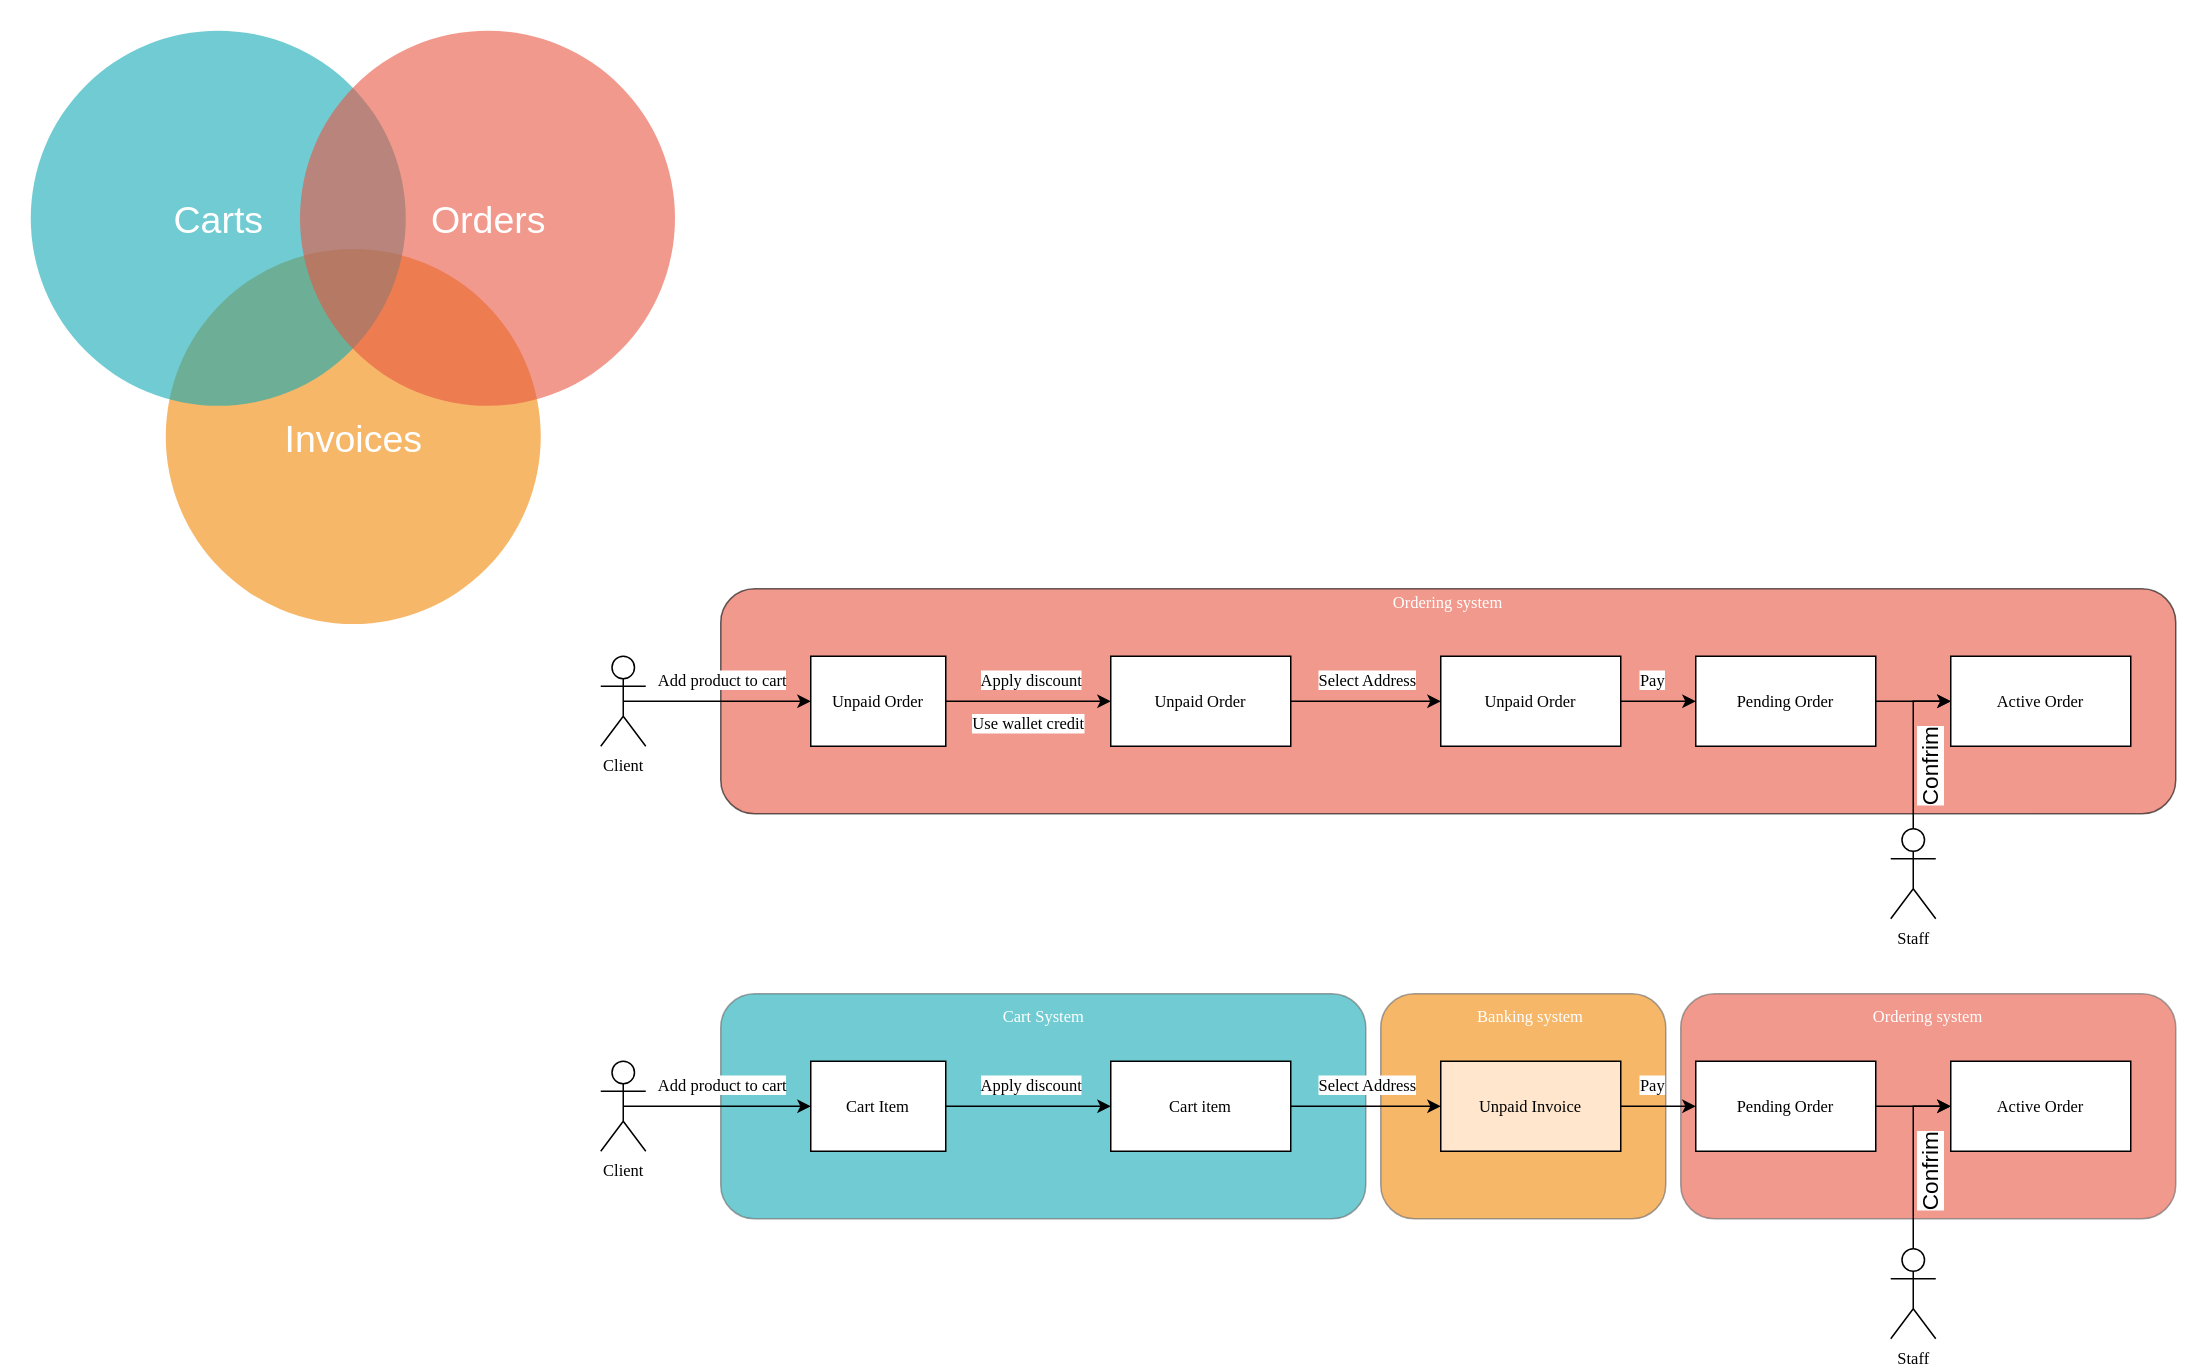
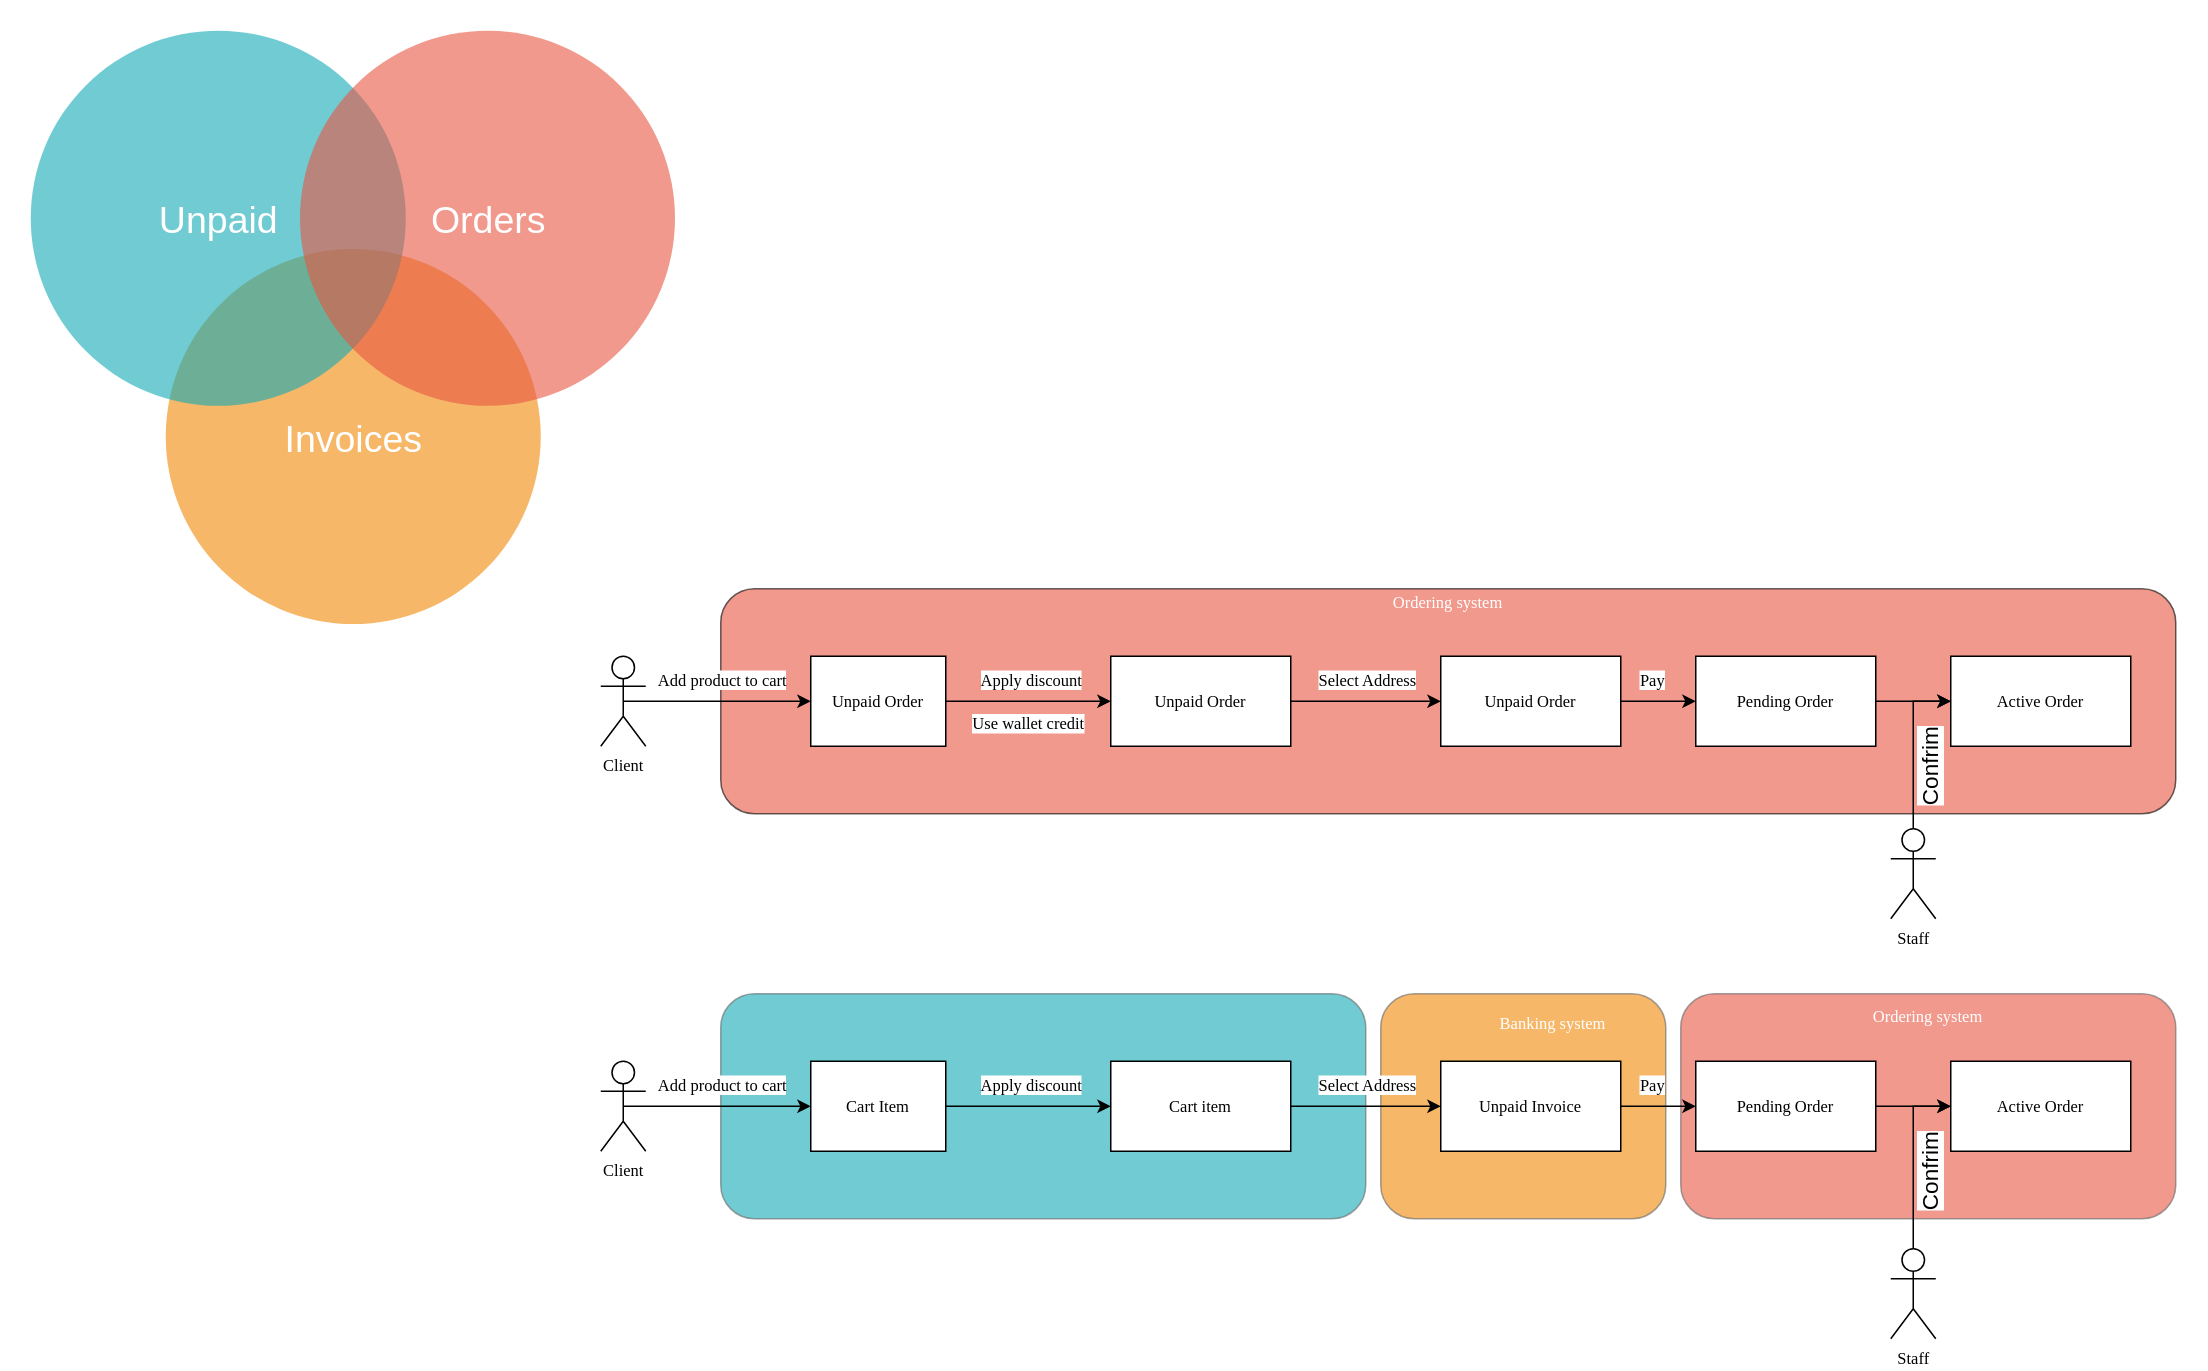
  <mxCell id="0" />
  <mxCell id="1" parent="0" />
  <mxCell id="2" value="" style="rounded=1;whiteSpace=wrap;html=1;fontFamily=IranSans;fontSize=25;fillColor=#E85642;fontColor=#333333;strokeColor=#666666;opacity=60;" vertex="1" parent="1"><mxGeometry x="1120" y="662" width="330" height="150" as="geometry" /></mxCell>
  <mxCell id="3" value="" style="rounded=1;whiteSpace=wrap;html=1;fontFamily=IranSans;fontSize=25;fillColor=#F08705;fontColor=#333333;strokeColor=#666666;opacity=60;" vertex="1" parent="1"><mxGeometry x="920" y="662" width="190" height="150" as="geometry" /></mxCell>
  <mxCell id="4" value="&lt;font style=&quot;font-size: 25px&quot;&gt;Invoices&lt;/font&gt;" style="ellipse;fillColor=#F08705;opacity=60;strokeColor=none;html=1;fontColor=#FFFFFF;" vertex="1" parent="1"><mxGeometry x="110" y="165.5" width="250" height="250" as="geometry" /></mxCell>
- <mxCell id="5" value="&lt;font style=&quot;font-size: 25px&quot;&gt;Carts&lt;/font&gt;" style="ellipse;fillColor=#12AAB5;opacity=60;strokeColor=none;html=1;fontColor=#FFFFFF;" vertex="1" parent="1"><mxGeometry x="20" y="20" width="250" height="250" as="geometry" /></mxCell>
+ <mxCell id="5" value="&lt;font style=&quot;font-size: 25px&quot;&gt;Unpaid&lt;/font&gt;" style="ellipse;fillColor=#12AAB5;opacity=60;strokeColor=none;html=1;fontColor=#FFFFFF;" vertex="1" parent="1"><mxGeometry x="20" y="20" width="250" height="250" as="geometry" /></mxCell>
  <mxCell id="6" value="&lt;font style=&quot;font-size: 25px&quot;&gt;Orders&lt;/font&gt;" style="ellipse;fillColor=#e85642;opacity=60;strokeColor=none;html=1;fontColor=#FFFFFF;" vertex="1" parent="1"><mxGeometry x="199.5" y="20" width="250" height="250" as="geometry" /></mxCell>
  <mxCell id="7" value="" style="rounded=1;whiteSpace=wrap;html=1;fontFamily=IranSans;fontSize=25;fillColor=#E85642;opacity=60;" vertex="1" parent="1"><mxGeometry x="480" y="392" width="970" height="150" as="geometry" /></mxCell>
  <mxCell id="8" style="edgeStyle=orthogonalEdgeStyle;rounded=0;orthogonalLoop=1;jettySize=auto;html=1;exitX=0.5;exitY=0.5;exitDx=0;exitDy=0;exitPerimeter=0;entryX=0;entryY=0.5;entryDx=0;entryDy=0;fontFamily=IranSans;fontSize=25;" edge="1" parent="1" source="10" target="13"><mxGeometry relative="1" as="geometry" /></mxCell>
  <mxCell id="9" value="Add product to cart" style="edgeLabel;html=1;align=center;verticalAlign=middle;resizable=0;points=[];fontSize=11;fontFamily=IranSans;" vertex="1" connectable="0" parent="8"><mxGeometry x="-0.415" relative="1" as="geometry"><mxPoint x="28" y="-15" as="offset" /></mxGeometry></mxCell>
  <mxCell id="10" value="Client" style="shape=umlActor;verticalLabelPosition=bottom;verticalAlign=top;html=1;outlineConnect=0;fontFamily=IranSans;fontSize=11;" vertex="1" parent="1"><mxGeometry x="400" y="437" width="30" height="60" as="geometry" /></mxCell>
  <mxCell id="11" value="Use wallet credit" style="edgeStyle=orthogonalEdgeStyle;rounded=0;orthogonalLoop=1;jettySize=auto;html=1;exitX=1;exitY=0.5;exitDx=0;exitDy=0;entryX=0;entryY=0.5;entryDx=0;entryDy=0;fontFamily=IranSans;fontSize=11;" edge="1" parent="1" source="13" target="16"><mxGeometry y="-15" relative="1" as="geometry"><mxPoint as="offset" /></mxGeometry></mxCell>
  <mxCell id="12" value="Apply discount" style="edgeLabel;html=1;align=center;verticalAlign=middle;resizable=0;points=[];fontSize=11;fontFamily=IranSans;" vertex="1" connectable="0" parent="11"><mxGeometry x="0.102" y="-3" relative="1" as="geometry"><mxPoint x="-5" y="-18" as="offset" /></mxGeometry></mxCell>
  <mxCell id="13" value="Unpaid Order" style="rounded=0;whiteSpace=wrap;html=1;fontFamily=IranSans;fontSize=11;" vertex="1" parent="1"><mxGeometry x="540" y="437" width="90" height="60" as="geometry" /></mxCell>
  <mxCell id="14" style="edgeStyle=orthogonalEdgeStyle;rounded=0;orthogonalLoop=1;jettySize=auto;html=1;exitX=1;exitY=0.5;exitDx=0;exitDy=0;entryX=0;entryY=0.5;entryDx=0;entryDy=0;fontFamily=IranSans;fontSize=11;" edge="1" parent="1" source="16" target="19"><mxGeometry relative="1" as="geometry" /></mxCell>
  <mxCell id="15" value="Select Address" style="edgeLabel;html=1;align=center;verticalAlign=middle;resizable=0;points=[];fontSize=11;fontFamily=IranSans;" vertex="1" connectable="0" parent="14"><mxGeometry x="0.229" relative="1" as="geometry"><mxPoint x="-11" y="-15" as="offset" /></mxGeometry></mxCell>
  <mxCell id="16" value="Unpaid Order" style="rounded=0;whiteSpace=wrap;html=1;fontFamily=IranSans;fontSize=11;" vertex="1" parent="1"><mxGeometry x="740" y="437" width="120" height="60" as="geometry" /></mxCell>
  <mxCell id="17" style="edgeStyle=orthogonalEdgeStyle;rounded=0;orthogonalLoop=1;jettySize=auto;html=1;exitX=1;exitY=0.5;exitDx=0;exitDy=0;entryX=0;entryY=0.5;entryDx=0;entryDy=0;fontFamily=IranSans;fontSize=11;" edge="1" parent="1" source="19" target="21"><mxGeometry relative="1" as="geometry" /></mxCell>
  <mxCell id="18" value="Pay" style="edgeLabel;html=1;align=center;verticalAlign=middle;resizable=0;points=[];fontSize=11;fontFamily=IranSans;" vertex="1" connectable="0" parent="17"><mxGeometry x="-0.274" relative="1" as="geometry"><mxPoint x="2" y="-15" as="offset" /></mxGeometry></mxCell>
  <mxCell id="19" value="Unpaid Order" style="rounded=0;whiteSpace=wrap;html=1;fontFamily=IranSans;fontSize=11;" vertex="1" parent="1"><mxGeometry x="960" y="437" width="120" height="60" as="geometry" /></mxCell>
  <mxCell id="20" style="edgeStyle=orthogonalEdgeStyle;rounded=0;orthogonalLoop=1;jettySize=auto;html=1;exitX=1;exitY=0.5;exitDx=0;exitDy=0;entryX=0;entryY=0.5;entryDx=0;entryDy=0;fontFamily=IranSans;fontSize=11;" edge="1" parent="1" source="21" target="22"><mxGeometry relative="1" as="geometry" /></mxCell>
  <mxCell id="21" value="Pending Order" style="rounded=0;whiteSpace=wrap;html=1;fontFamily=IranSans;fontSize=11;" vertex="1" parent="1"><mxGeometry x="1130" y="437" width="120" height="60" as="geometry" /></mxCell>
  <mxCell id="22" value="Active Order" style="rounded=0;whiteSpace=wrap;html=1;fontFamily=IranSans;fontSize=11;" vertex="1" parent="1"><mxGeometry x="1300" y="437" width="120" height="60" as="geometry" /></mxCell>
  <mxCell id="23" style="edgeStyle=orthogonalEdgeStyle;rounded=0;orthogonalLoop=1;jettySize=auto;html=1;exitX=0.5;exitY=0;exitDx=0;exitDy=0;exitPerimeter=0;entryX=0;entryY=0.5;entryDx=0;entryDy=0;fontFamily=IranSans;fontSize=11;" edge="1" parent="1" source="25" target="22"><mxGeometry relative="1" as="geometry" /></mxCell>
  <mxCell id="24" value="Confrim" style="edgeLabel;html=1;align=center;verticalAlign=middle;resizable=0;points=[];fontSize=15;rotation=-90;" vertex="1" connectable="0" parent="23"><mxGeometry x="-0.468" y="-1" relative="1" as="geometry"><mxPoint x="9" y="-11" as="offset" /></mxGeometry></mxCell>
  <mxCell id="25" value="Staff" style="shape=umlActor;verticalLabelPosition=bottom;verticalAlign=top;html=1;outlineConnect=0;fontFamily=IranSans;fontSize=11;" vertex="1" parent="1"><mxGeometry x="1260" y="552" width="30" height="60" as="geometry" /></mxCell>
  <mxCell id="26" value="" style="rounded=1;whiteSpace=wrap;html=1;fontFamily=IranSans;fontSize=25;fillColor=#12AAB5;fontColor=#333333;strokeColor=#666666;opacity=60;" vertex="1" parent="1"><mxGeometry x="480" y="662" width="430" height="150" as="geometry" /></mxCell>
  <mxCell id="27" style="edgeStyle=orthogonalEdgeStyle;rounded=0;orthogonalLoop=1;jettySize=auto;html=1;exitX=0.5;exitY=0.5;exitDx=0;exitDy=0;exitPerimeter=0;entryX=0;entryY=0.5;entryDx=0;entryDy=0;fontFamily=IranSans;fontSize=25;" edge="1" parent="1" source="29" target="32"><mxGeometry relative="1" as="geometry" /></mxCell>
  <mxCell id="28" value="Add product to cart" style="edgeLabel;html=1;align=center;verticalAlign=middle;resizable=0;points=[];fontSize=11;fontFamily=IranSans;" vertex="1" connectable="0" parent="27"><mxGeometry x="-0.415" relative="1" as="geometry"><mxPoint x="28" y="-15" as="offset" /></mxGeometry></mxCell>
  <mxCell id="29" value="Client" style="shape=umlActor;verticalLabelPosition=bottom;verticalAlign=top;html=1;outlineConnect=0;fontFamily=IranSans;fontSize=11;" vertex="1" parent="1"><mxGeometry x="400" y="707" width="30" height="60" as="geometry" /></mxCell>
  <mxCell id="30" value="" style="edgeStyle=orthogonalEdgeStyle;rounded=0;orthogonalLoop=1;jettySize=auto;html=1;exitX=1;exitY=0.5;exitDx=0;exitDy=0;entryX=0;entryY=0.5;entryDx=0;entryDy=0;fontFamily=IranSans;fontSize=11;" edge="1" parent="1" source="32" target="35"><mxGeometry y="-15" relative="1" as="geometry"><mxPoint as="offset" /></mxGeometry></mxCell>
  <mxCell id="31" value="Apply discount" style="edgeLabel;html=1;align=center;verticalAlign=middle;resizable=0;points=[];fontSize=11;fontFamily=IranSans;" vertex="1" connectable="0" parent="30"><mxGeometry x="0.102" y="-3" relative="1" as="geometry"><mxPoint x="-5" y="-18" as="offset" /></mxGeometry></mxCell>
  <mxCell id="32" value="Cart Item" style="rounded=0;whiteSpace=wrap;html=1;fontFamily=IranSans;fontSize=11;" vertex="1" parent="1"><mxGeometry x="540" y="707" width="90" height="60" as="geometry" /></mxCell>
  <mxCell id="33" style="edgeStyle=orthogonalEdgeStyle;rounded=0;orthogonalLoop=1;jettySize=auto;html=1;exitX=1;exitY=0.5;exitDx=0;exitDy=0;entryX=0;entryY=0.5;entryDx=0;entryDy=0;fontFamily=IranSans;fontSize=11;" edge="1" parent="1" source="35" target="38"><mxGeometry relative="1" as="geometry" /></mxCell>
  <mxCell id="34" value="Select Address" style="edgeLabel;html=1;align=center;verticalAlign=middle;resizable=0;points=[];fontSize=11;fontFamily=IranSans;" vertex="1" connectable="0" parent="33"><mxGeometry x="0.229" relative="1" as="geometry"><mxPoint x="-11" y="-15" as="offset" /></mxGeometry></mxCell>
  <mxCell id="35" value="Cart item" style="rounded=0;whiteSpace=wrap;html=1;fontFamily=IranSans;fontSize=11;" vertex="1" parent="1"><mxGeometry x="740" y="707" width="120" height="60" as="geometry" /></mxCell>
  <mxCell id="36" style="edgeStyle=orthogonalEdgeStyle;rounded=0;orthogonalLoop=1;jettySize=auto;html=1;exitX=1;exitY=0.5;exitDx=0;exitDy=0;entryX=0;entryY=0.5;entryDx=0;entryDy=0;fontFamily=IranSans;fontSize=11;" edge="1" parent="1" source="38" target="40"><mxGeometry relative="1" as="geometry" /></mxCell>
  <mxCell id="37" value="Pay" style="edgeLabel;html=1;align=center;verticalAlign=middle;resizable=0;points=[];fontSize=11;fontFamily=IranSans;" vertex="1" connectable="0" parent="36"><mxGeometry x="-0.274" relative="1" as="geometry"><mxPoint x="2" y="-15" as="offset" /></mxGeometry></mxCell>
- <mxCell id="38" value="Unpaid Invoice" style="rounded=0;whiteSpace=wrap;html=1;fontFamily=IranSans;fontSize=11;fillColor=#ffe6cc;" vertex="1" parent="1"><mxGeometry x="960" y="707" width="120" height="60" as="geometry" /></mxCell>
+ <mxCell id="38" value="Unpaid Invoice" style="rounded=0;whiteSpace=wrap;html=1;fontFamily=IranSans;fontSize=11;" vertex="1" parent="1"><mxGeometry x="960" y="707" width="120" height="60" as="geometry" /></mxCell>
  <mxCell id="39" style="edgeStyle=orthogonalEdgeStyle;rounded=0;orthogonalLoop=1;jettySize=auto;html=1;exitX=1;exitY=0.5;exitDx=0;exitDy=0;entryX=0;entryY=0.5;entryDx=0;entryDy=0;fontFamily=IranSans;fontSize=11;" edge="1" parent="1" source="40" target="41"><mxGeometry relative="1" as="geometry" /></mxCell>
  <mxCell id="40" value="Pending Order" style="rounded=0;whiteSpace=wrap;html=1;fontFamily=IranSans;fontSize=11;" vertex="1" parent="1"><mxGeometry x="1130" y="707" width="120" height="60" as="geometry" /></mxCell>
  <mxCell id="41" value="Active Order" style="rounded=0;whiteSpace=wrap;html=1;fontFamily=IranSans;fontSize=11;" vertex="1" parent="1"><mxGeometry x="1300" y="707" width="120" height="60" as="geometry" /></mxCell>
  <mxCell id="42" style="edgeStyle=orthogonalEdgeStyle;rounded=0;orthogonalLoop=1;jettySize=auto;html=1;exitX=0.5;exitY=0;exitDx=0;exitDy=0;exitPerimeter=0;entryX=0;entryY=0.5;entryDx=0;entryDy=0;fontFamily=IranSans;fontSize=11;" edge="1" parent="1" source="44" target="41"><mxGeometry relative="1" as="geometry" /></mxCell>
  <mxCell id="43" value="Confrim" style="edgeLabel;html=1;align=center;verticalAlign=middle;resizable=0;points=[];fontSize=15;rotation=-90;" vertex="1" connectable="0" parent="42"><mxGeometry x="-0.429" y="1" relative="1" as="geometry"><mxPoint x="11" y="-16" as="offset" /></mxGeometry></mxCell>
  <mxCell id="44" value="Staff" style="shape=umlActor;verticalLabelPosition=bottom;verticalAlign=top;html=1;outlineConnect=0;fontFamily=IranSans;fontSize=11;" vertex="1" parent="1"><mxGeometry x="1260" y="832" width="30" height="60" as="geometry" /></mxCell>
- <mxCell id="45" value="Cart System" style="text;html=1;align=center;verticalAlign=middle;whiteSpace=wrap;rounded=0;fontFamily=IranSans;fontSize=11;fontColor=#FFFFFF;" vertex="1" parent="1"><mxGeometry x="657.5" y="662" width="75" height="30" as="geometry" /></mxCell>
- <mxCell id="46" value="Banking system" style="text;html=1;align=center;verticalAlign=middle;whiteSpace=wrap;rounded=0;fontFamily=IranSans;fontSize=11;fontColor=#FFFFFF;" vertex="1" parent="1"><mxGeometry x="961.25" y="662" width="117.5" height="30" as="geometry" /></mxCell>
+ <mxCell id="46" value="Banking system" style="text;html=1;align=center;verticalAlign=middle;whiteSpace=wrap;rounded=0;fontFamily=IranSans;fontSize=11;fontColor=#FFFFFF;" vertex="1" parent="1"><mxGeometry x="976.25" y="667" width="117.5" height="30" as="geometry" /></mxCell>
  <mxCell id="47" value="Ordering system" style="text;html=1;align=center;verticalAlign=middle;whiteSpace=wrap;rounded=0;fontFamily=IranSans;fontSize=11;fontColor=#FFFFFF;" vertex="1" parent="1"><mxGeometry x="1226.25" y="662" width="117.5" height="30" as="geometry" /></mxCell>
  <mxCell id="48" value="Ordering system" style="text;html=1;align=center;verticalAlign=middle;whiteSpace=wrap;rounded=0;fontFamily=IranSans;fontSize=11;fontColor=#FFFFFF;" vertex="1" parent="1"><mxGeometry x="906.25" y="386" width="117.5" height="30" as="geometry" /></mxCell>
